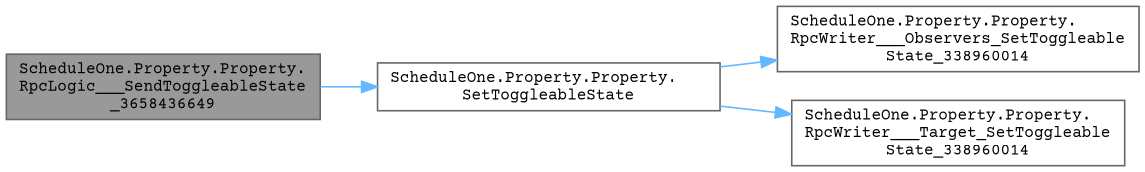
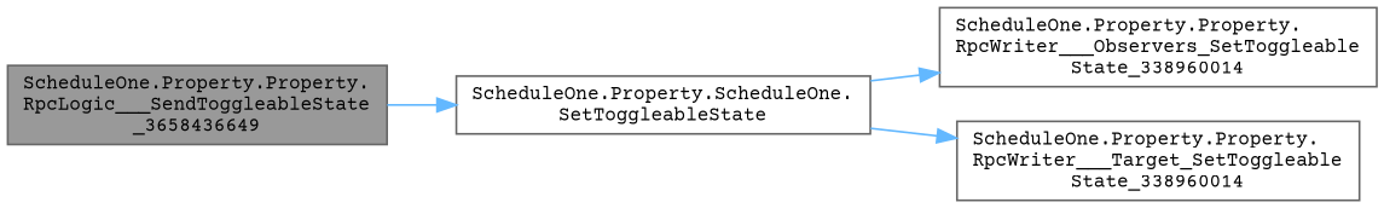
  digraph {
    rankdir=LR
    fontname="Courier Prime"
    node [color=grey40 fillcolor=white fontname="Courier Prime" fontsize=10 shape=box style=filled]
    edge [color=steelblue1 fontname="Courier Prime" fontsize=10 labelfontname=Helvetica labelfontsize=10 style=solid]
    n1 [color=gray40 fillcolor=grey60 fontcolor=black height=0.2 label="ScheduleOne.Property.Property.\lRpcLogic___SendToggleableState\l_3658436649" width=0.4]
-   n2 [height=0.2 label="ScheduleOne.Property.Property.\lSetToggleableState" width=0.4]
+   n2 [height=0.2 label="ScheduleOne.Property.ScheduleOne.\lSetToggleableState" width=0.4]
    n3 [height=0.2 label="ScheduleOne.Property.Property.\lRpcWriter___Observers_SetToggleable\lState_338960014" width=0.4]
    n4 [height=0.2 label="ScheduleOne.Property.Property.\lRpcWriter___Target_SetToggleable\lState_338960014" width=0.4]
    n1 -> n2
    n2 -> n3
    n2 -> n4
  }
